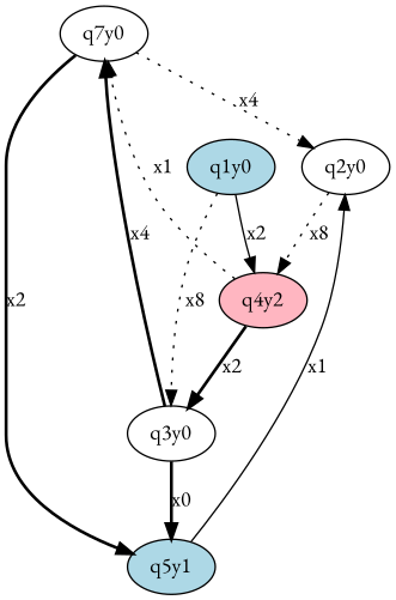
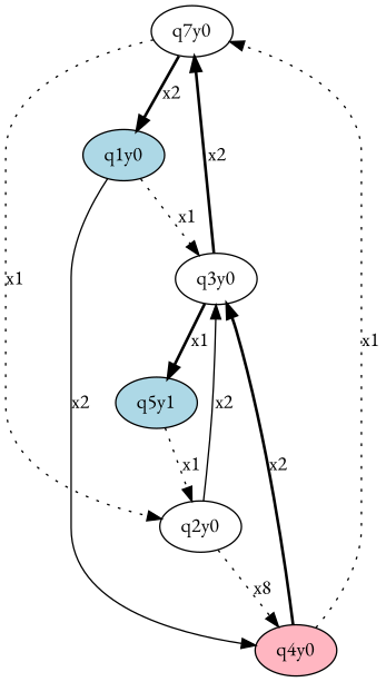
  digraph {
    fontname="EB Garamond"
    node [fillcolor=white fontname="EB Garamond" style=filled]
    edge [fontname="EB Garamond" style=bold]
    n1 [label=q7y0]
    n2 [fillcolor=lightblue label=q1y0]
    n3 [label=q2y0]
    n4 [label=q3y0]
-   n5 [fillcolor=lightpink label=q4y2]
+   n5 [fillcolor=lightpink label=q4y0]
    n6 [fillcolor=lightblue label=q5y1]
-   n1 -> n6 [label=x2]
-   n1 -> n3 [label=x4 style=dotted]
-   n2 -> n4 [label=x8 style=dotted]
+   n1 -> n2 [label=x2]
+   n1 -> n3 [label=x1 style=dotted]
+   n2 -> n4 [label=x1 style=dotted]
    n2 -> n5 [label=x2 style=solid]
+   n3 -> n4 [label=x2 style=solid]
    n3 -> n5 [label=x8 style=dotted]
-   n4 -> n1 [label=x4]
-   n4 -> n6 [label=x0]
+   n4 -> n1 [label=x2]
+   n4 -> n6 [label=x1]
    n5 -> n1 [label=x1 style=dotted]
    n5 -> n4 [label=x2]
-   n6 -> n3 [label=x1 style=solid]
+   n6 -> n3 [label=x1 style=dotted]
  }
